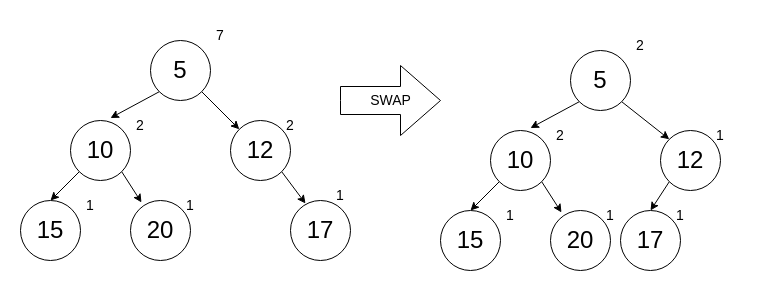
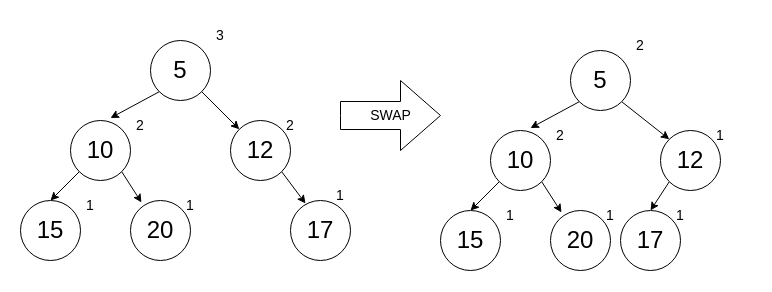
  <mxCell id="0" />
  <mxCell id="1" parent="0" />
  <mxCell id="2" style="edgeStyle=none;rounded=0;orthogonalLoop=1;jettySize=auto;html=1;exitX=0;exitY=1;exitDx=0;exitDy=0;entryX=0.5;entryY=0;entryDx=0;entryDy=0;fontSize=14;" edge="1" parent="1" source="4" target="6"><mxGeometry relative="1" as="geometry" /></mxCell>
  <mxCell id="3" style="edgeStyle=none;rounded=0;orthogonalLoop=1;jettySize=auto;html=1;exitX=1;exitY=1;exitDx=0;exitDy=0;entryX=0.183;entryY=0.033;entryDx=0;entryDy=0;entryPerimeter=0;fontSize=14;" edge="1" parent="1" source="4" target="8"><mxGeometry relative="1" as="geometry" /></mxCell>
  <mxCell id="4" value="&lt;font style=&quot;font-size: 24px&quot;&gt;10&lt;/font&gt;" style="ellipse;whiteSpace=wrap;html=1;aspect=fixed;" vertex="1" parent="1"><mxGeometry x="70" y="120" width="60" height="60" as="geometry" /></mxCell>
  <mxCell id="5" value="2" style="text;html=1;strokeColor=none;fillColor=none;align=center;verticalAlign=middle;whiteSpace=wrap;rounded=0;fontSize=14;" vertex="1" parent="1"><mxGeometry x="110" y="110" width="60" height="30" as="geometry" /></mxCell>
  <mxCell id="6" value="&lt;font style=&quot;font-size: 24px&quot;&gt;15&lt;/font&gt;" style="ellipse;whiteSpace=wrap;html=1;aspect=fixed;" vertex="1" parent="1"><mxGeometry x="20" y="200" width="60" height="60" as="geometry" /></mxCell>
  <mxCell id="7" value="1" style="text;html=1;strokeColor=none;fillColor=none;align=center;verticalAlign=middle;whiteSpace=wrap;rounded=0;fontSize=14;" vertex="1" parent="1"><mxGeometry x="60" y="190" width="60" height="30" as="geometry" /></mxCell>
  <mxCell id="8" value="&lt;font style=&quot;font-size: 24px&quot;&gt;20&lt;/font&gt;" style="ellipse;whiteSpace=wrap;html=1;aspect=fixed;" vertex="1" parent="1"><mxGeometry x="130" y="200" width="60" height="60" as="geometry" /></mxCell>
  <mxCell id="9" value="1" style="text;html=1;strokeColor=none;fillColor=none;align=center;verticalAlign=middle;whiteSpace=wrap;rounded=0;fontSize=14;" vertex="1" parent="1"><mxGeometry x="160" y="190" width="60" height="30" as="geometry" /></mxCell>
  <mxCell id="10" style="edgeStyle=none;rounded=0;orthogonalLoop=1;jettySize=auto;html=1;exitX=0;exitY=1;exitDx=0;exitDy=0;entryX=0;entryY=0.25;entryDx=0;entryDy=0;fontSize=14;" edge="1" parent="1" source="12" target="5"><mxGeometry relative="1" as="geometry" /></mxCell>
  <mxCell id="11" style="edgeStyle=none;rounded=0;orthogonalLoop=1;jettySize=auto;html=1;exitX=1;exitY=1;exitDx=0;exitDy=0;entryX=0;entryY=0;entryDx=0;entryDy=0;fontSize=14;" edge="1" parent="1" source="12" target="15"><mxGeometry relative="1" as="geometry" /></mxCell>
  <mxCell id="12" value="&lt;font style=&quot;font-size: 24px&quot;&gt;5&lt;/font&gt;" style="ellipse;whiteSpace=wrap;html=1;aspect=fixed;" vertex="1" parent="1"><mxGeometry x="150" y="40" width="60" height="60" as="geometry" /></mxCell>
- <mxCell id="13" value="7" style="text;html=1;strokeColor=none;fillColor=none;align=center;verticalAlign=middle;whiteSpace=wrap;rounded=0;fontSize=14;" vertex="1" parent="1"><mxGeometry x="190" y="20" width="60" height="30" as="geometry" /></mxCell>
+ <mxCell id="13" value="3" style="text;html=1;strokeColor=none;fillColor=none;align=center;verticalAlign=middle;whiteSpace=wrap;rounded=0;fontSize=14;" vertex="1" parent="1"><mxGeometry x="190" y="20" width="60" height="30" as="geometry" /></mxCell>
  <mxCell id="14" style="edgeStyle=none;rounded=0;orthogonalLoop=1;jettySize=auto;html=1;exitX=1;exitY=1;exitDx=0;exitDy=0;entryX=0.25;entryY=0.05;entryDx=0;entryDy=0;entryPerimeter=0;fontSize=14;" edge="1" parent="1" source="15" target="17"><mxGeometry relative="1" as="geometry" /></mxCell>
  <mxCell id="15" value="&lt;font style=&quot;font-size: 24px&quot;&gt;12&lt;/font&gt;" style="ellipse;whiteSpace=wrap;html=1;aspect=fixed;" vertex="1" parent="1"><mxGeometry x="230" y="120" width="60" height="60" as="geometry" /></mxCell>
  <mxCell id="16" value="2" style="text;html=1;strokeColor=none;fillColor=none;align=center;verticalAlign=middle;whiteSpace=wrap;rounded=0;fontSize=14;" vertex="1" parent="1"><mxGeometry x="260" y="110" width="60" height="30" as="geometry" /></mxCell>
  <mxCell id="17" value="&lt;font style=&quot;font-size: 24px&quot;&gt;17&lt;/font&gt;" style="ellipse;whiteSpace=wrap;html=1;aspect=fixed;" vertex="1" parent="1"><mxGeometry x="290" y="200" width="60" height="60" as="geometry" /></mxCell>
  <mxCell id="18" value="1" style="text;html=1;strokeColor=none;fillColor=none;align=center;verticalAlign=middle;whiteSpace=wrap;rounded=0;fontSize=14;" vertex="1" parent="1"><mxGeometry x="310" y="180" width="60" height="30" as="geometry" /></mxCell>
  <mxCell id="19" style="edgeStyle=none;rounded=0;orthogonalLoop=1;jettySize=auto;html=1;exitX=0;exitY=1;exitDx=0;exitDy=0;entryX=0.5;entryY=0;entryDx=0;entryDy=0;fontSize=14;" edge="1" parent="1" source="21" target="23"><mxGeometry relative="1" as="geometry" /></mxCell>
  <mxCell id="20" style="edgeStyle=none;rounded=0;orthogonalLoop=1;jettySize=auto;html=1;exitX=1;exitY=1;exitDx=0;exitDy=0;entryX=0.183;entryY=0.033;entryDx=0;entryDy=0;entryPerimeter=0;fontSize=14;" edge="1" parent="1" source="21" target="25"><mxGeometry relative="1" as="geometry" /></mxCell>
  <mxCell id="21" value="&lt;font style=&quot;font-size: 24px&quot;&gt;10&lt;/font&gt;" style="ellipse;whiteSpace=wrap;html=1;aspect=fixed;" vertex="1" parent="1"><mxGeometry x="490" y="130" width="60" height="60" as="geometry" /></mxCell>
  <mxCell id="22" value="2" style="text;html=1;strokeColor=none;fillColor=none;align=center;verticalAlign=middle;whiteSpace=wrap;rounded=0;fontSize=14;" vertex="1" parent="1"><mxGeometry x="530" y="120" width="60" height="30" as="geometry" /></mxCell>
  <mxCell id="23" value="&lt;font style=&quot;font-size: 24px&quot;&gt;15&lt;/font&gt;" style="ellipse;whiteSpace=wrap;html=1;aspect=fixed;" vertex="1" parent="1"><mxGeometry x="440" y="210" width="60" height="60" as="geometry" /></mxCell>
  <mxCell id="24" value="1" style="text;html=1;strokeColor=none;fillColor=none;align=center;verticalAlign=middle;whiteSpace=wrap;rounded=0;fontSize=14;" vertex="1" parent="1"><mxGeometry x="480" y="200" width="60" height="30" as="geometry" /></mxCell>
  <mxCell id="25" value="&lt;font style=&quot;font-size: 24px&quot;&gt;20&lt;/font&gt;" style="ellipse;whiteSpace=wrap;html=1;aspect=fixed;" vertex="1" parent="1"><mxGeometry x="550" y="210" width="60" height="60" as="geometry" /></mxCell>
  <mxCell id="26" value="1" style="text;html=1;strokeColor=none;fillColor=none;align=center;verticalAlign=middle;whiteSpace=wrap;rounded=0;fontSize=14;" vertex="1" parent="1"><mxGeometry x="580" y="200" width="60" height="30" as="geometry" /></mxCell>
  <mxCell id="27" style="edgeStyle=none;rounded=0;orthogonalLoop=1;jettySize=auto;html=1;exitX=0;exitY=1;exitDx=0;exitDy=0;entryX=0;entryY=0.25;entryDx=0;entryDy=0;fontSize=14;" edge="1" parent="1" source="29" target="22"><mxGeometry relative="1" as="geometry" /></mxCell>
  <mxCell id="28" style="edgeStyle=none;rounded=0;orthogonalLoop=1;jettySize=auto;html=1;exitX=1;exitY=1;exitDx=0;exitDy=0;entryX=0;entryY=0;entryDx=0;entryDy=0;fontSize=14;" edge="1" parent="1" source="29" target="32"><mxGeometry relative="1" as="geometry" /></mxCell>
  <mxCell id="29" value="&lt;font style=&quot;font-size: 24px&quot;&gt;5&lt;/font&gt;" style="ellipse;whiteSpace=wrap;html=1;aspect=fixed;" vertex="1" parent="1"><mxGeometry x="570" y="50" width="60" height="60" as="geometry" /></mxCell>
  <mxCell id="30" value="2" style="text;html=1;strokeColor=none;fillColor=none;align=center;verticalAlign=middle;whiteSpace=wrap;rounded=0;fontSize=14;" vertex="1" parent="1"><mxGeometry x="610" y="30" width="60" height="30" as="geometry" /></mxCell>
  <mxCell id="31" style="edgeStyle=none;rounded=0;orthogonalLoop=1;jettySize=auto;html=1;exitX=0;exitY=1;exitDx=0;exitDy=0;entryX=0.5;entryY=0;entryDx=0;entryDy=0;fontSize=14;" edge="1" parent="1" source="32" target="34"><mxGeometry relative="1" as="geometry" /></mxCell>
  <mxCell id="32" value="&lt;font style=&quot;font-size: 24px&quot;&gt;12&lt;/font&gt;" style="ellipse;whiteSpace=wrap;html=1;aspect=fixed;" vertex="1" parent="1"><mxGeometry x="660" y="130" width="60" height="60" as="geometry" /></mxCell>
  <mxCell id="33" value="1" style="text;html=1;strokeColor=none;fillColor=none;align=center;verticalAlign=middle;whiteSpace=wrap;rounded=0;fontSize=14;" vertex="1" parent="1"><mxGeometry x="690" y="120" width="60" height="30" as="geometry" /></mxCell>
  <mxCell id="34" value="&lt;font style=&quot;font-size: 24px&quot;&gt;17&lt;/font&gt;" style="ellipse;whiteSpace=wrap;html=1;aspect=fixed;" vertex="1" parent="1"><mxGeometry x="620" y="210" width="60" height="60" as="geometry" /></mxCell>
  <mxCell id="35" value="1" style="text;html=1;strokeColor=none;fillColor=none;align=center;verticalAlign=middle;whiteSpace=wrap;rounded=0;fontSize=14;" vertex="1" parent="1"><mxGeometry x="650" y="200" width="60" height="30" as="geometry" /></mxCell>
- <mxCell id="36" value="SWAP" style="html=1;shadow=0;dashed=0;align=center;verticalAlign=middle;shape=mxgraph.arrows2.arrow;dy=0.6;dx=40;notch=0;fontSize=14;strokeColor=#000000;fillColor=none;" vertex="1" parent="1"><mxGeometry x="340" y="65" width="100" height="70" as="geometry" /></mxCell>
+ <mxCell id="36" value="SWAP" style="html=1;shadow=0;dashed=0;align=center;verticalAlign=middle;shape=mxgraph.arrows2.arrow;dy=0.6;dx=40;notch=0;fontSize=14;strokeColor=#000000;fillColor=none;" vertex="1" parent="1"><mxGeometry x="340" y="80" width="100" height="70" as="geometry" /></mxCell>
